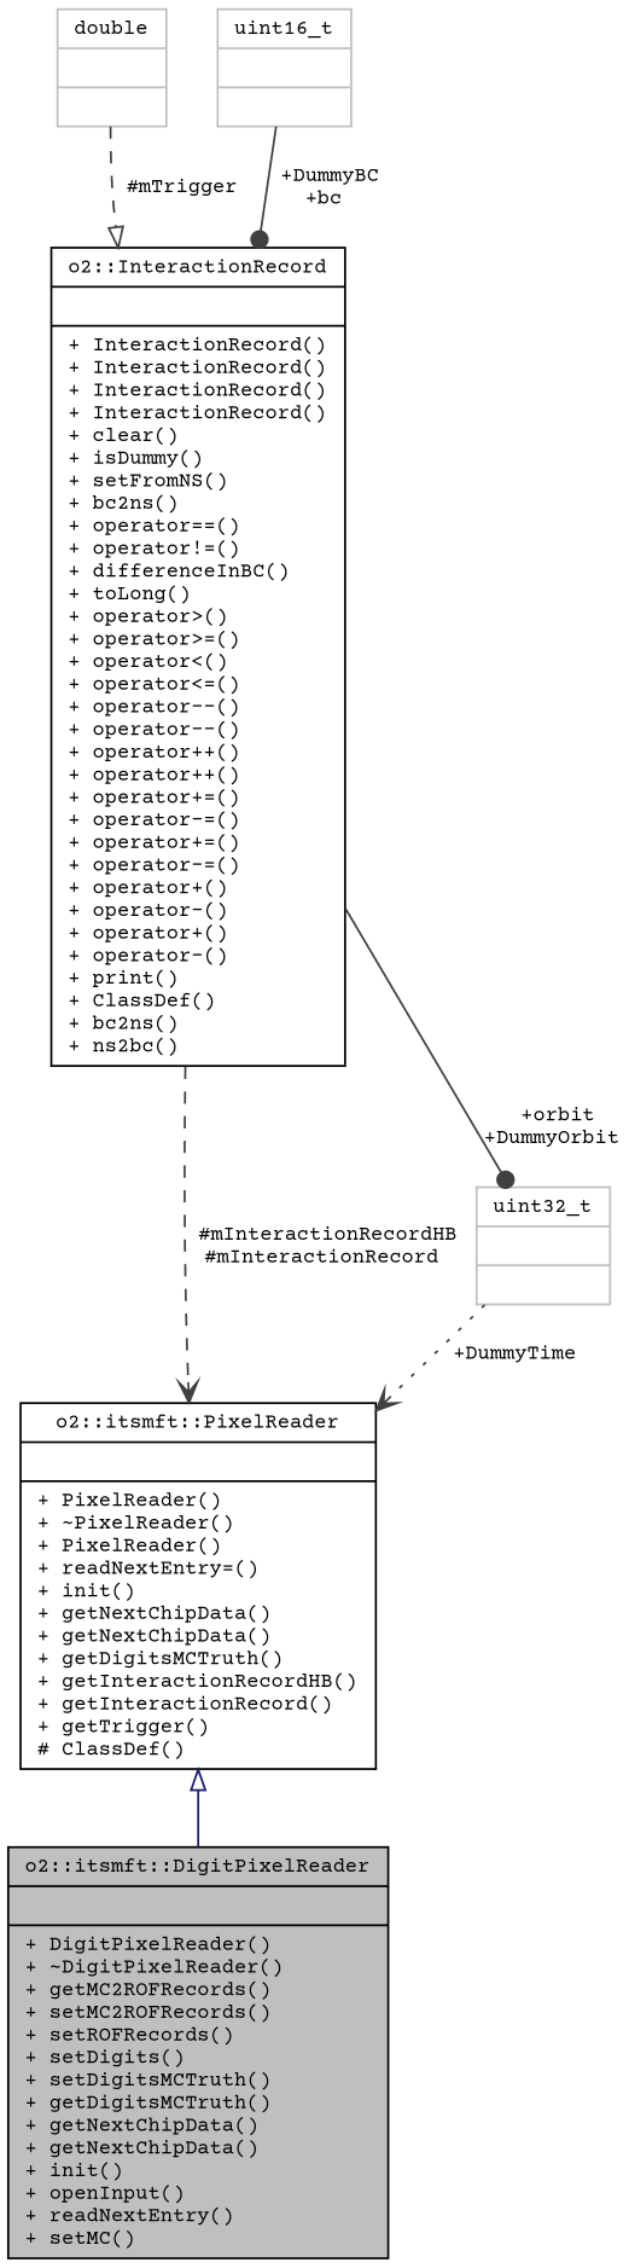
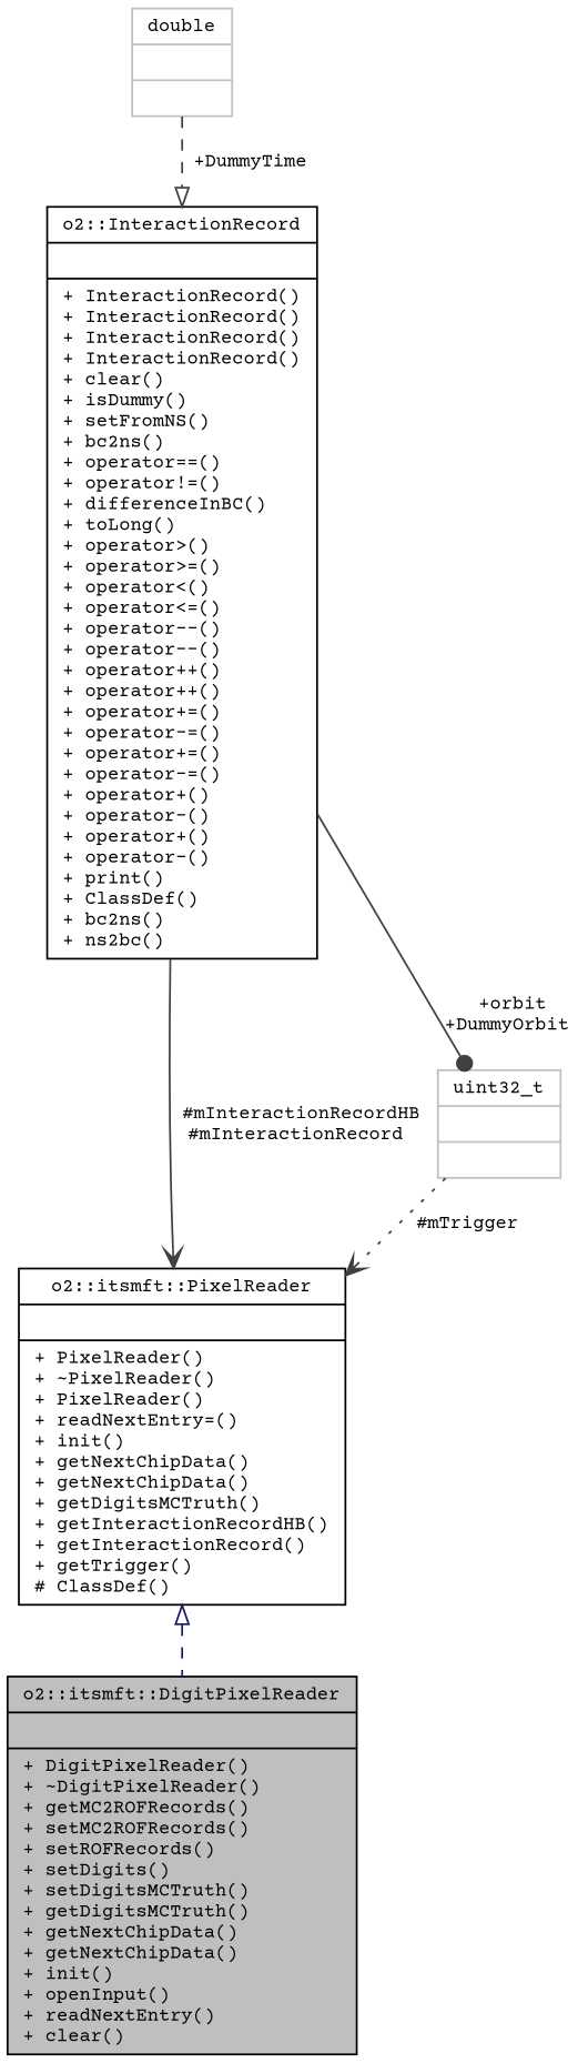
  digraph {
    fontname="Courier Prime"
    node [color=black fontname="Courier Prime" fontsize=10 shape=record]
    edge [color=grey25 fontname="Courier Prime" fontsize=10 labelfontname=Helvetica labelfontsize=10 style=solid arrowhead=vee]
-   n1 [fillcolor=grey75 fontcolor=black height=0.2 label="{o2::itsmft::DigitPixelReader\n||+ DigitPixelReader()\l+ ~DigitPixelReader()\l+ getMC2ROFRecords()\l+ setMC2ROFRecords()\l+ setROFRecords()\l+ setDigits()\l+ setDigitsMCTruth()\l+ getDigitsMCTruth()\l+ getNextChipData()\l+ getNextChipData()\l+ init()\l+ openInput()\l+ readNextEntry()\l+ setMC()\l}" style=filled width=0.4]
+   n1 [fillcolor=grey75 fontcolor=black height=0.2 label="{o2::itsmft::DigitPixelReader\n||+ DigitPixelReader()\l+ ~DigitPixelReader()\l+ getMC2ROFRecords()\l+ setMC2ROFRecords()\l+ setROFRecords()\l+ setDigits()\l+ setDigitsMCTruth()\l+ getDigitsMCTruth()\l+ getNextChipData()\l+ getNextChipData()\l+ init()\l+ openInput()\l+ readNextEntry()\l+ clear()\l}" style=filled width=0.4]
    n2 [height=0.2 label="{o2::itsmft::PixelReader\n||+ PixelReader()\l+ ~PixelReader()\l+ PixelReader()\l+ readNextEntry=()\l+ init()\l+ getNextChipData()\l+ getNextChipData()\l+ getDigitsMCTruth()\l+ getInteractionRecordHB()\l+ getInteractionRecord()\l+ getTrigger()\l# ClassDef()\l}" width=0.4]
    n3 [height=0.2 label="{o2::InteractionRecord\n||+ InteractionRecord()\l+ InteractionRecord()\l+ InteractionRecord()\l+ InteractionRecord()\l+ clear()\l+ isDummy()\l+ setFromNS()\l+ bc2ns()\l+ operator==()\l+ operator!=()\l+ differenceInBC()\l+ toLong()\l+ operator\>()\l+ operator\>=()\l+ operator\<()\l+ operator\<=()\l+ operator--()\l+ operator--()\l+ operator++()\l+ operator++()\l+ operator+=()\l+ operator-=()\l+ operator+=()\l+ operator-=()\l+ operator+()\l+ operator-()\l+ operator+()\l+ operator-()\l+ print()\l+ ClassDef()\l+ bc2ns()\l+ ns2bc()\l}" width=0.4]
    n4 [color=grey75 height=0.2 label="{uint32_t\n||}" width=0.4]
    n5 [color=grey75 height=0.2 label="{double\n||}" width=0.4]
-   n6 [color=grey75 height=0.2 label="{uint16_t\n||}" width=0.4]
-   n2 -> n1 [arrowtail=onormal color=midnightblue dir=back arrowhead=""]
-   n3 -> n2 [label=" #mInteractionRecordHB\n#mInteractionRecord" style=dashed]
+   n2 -> n1 [arrowtail=onormal color=midnightblue dir=back style=dashed arrowhead=""]
+   n3 -> n2 [label=" #mInteractionRecordHB\n#mInteractionRecord"]
    n3 -> n4 [arrowhead=dot label=" +orbit\n+DummyOrbit"]
-   n4 -> n2 [label=" +DummyTime" style=dotted]
-   n5 -> n3 [arrowhead=onormal label=" #mTrigger" style=dashed]
-   n6 -> n3 [arrowhead=dot label=" +DummyBC\n+bc"]
+   n4 -> n2 [label=" #mTrigger" style=dotted]
+   n5 -> n3 [arrowhead=onormal label=" +DummyTime" style=dashed]
  }
